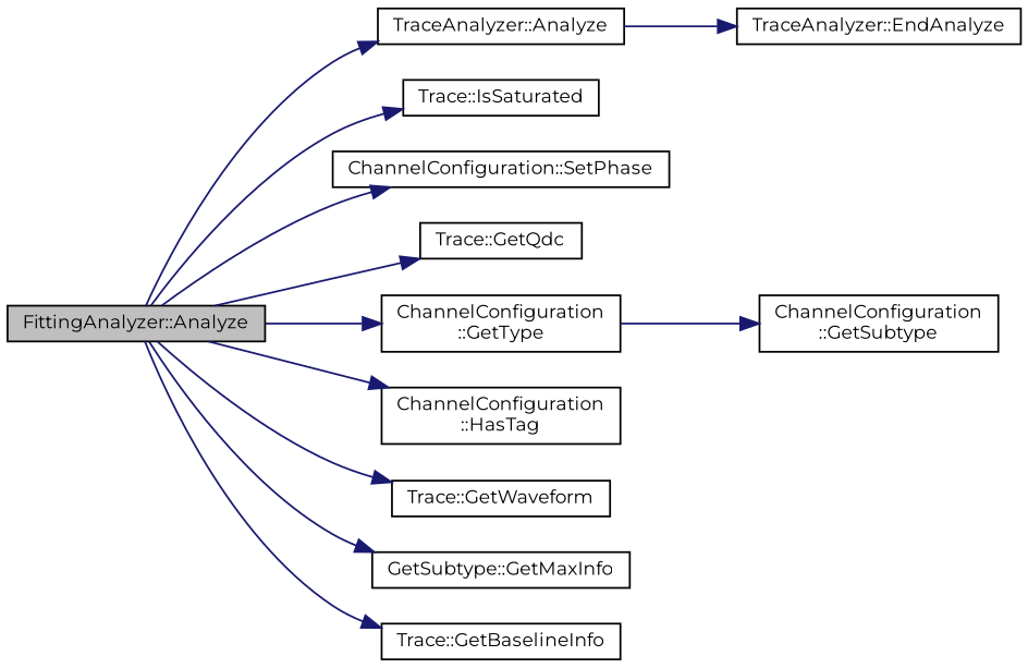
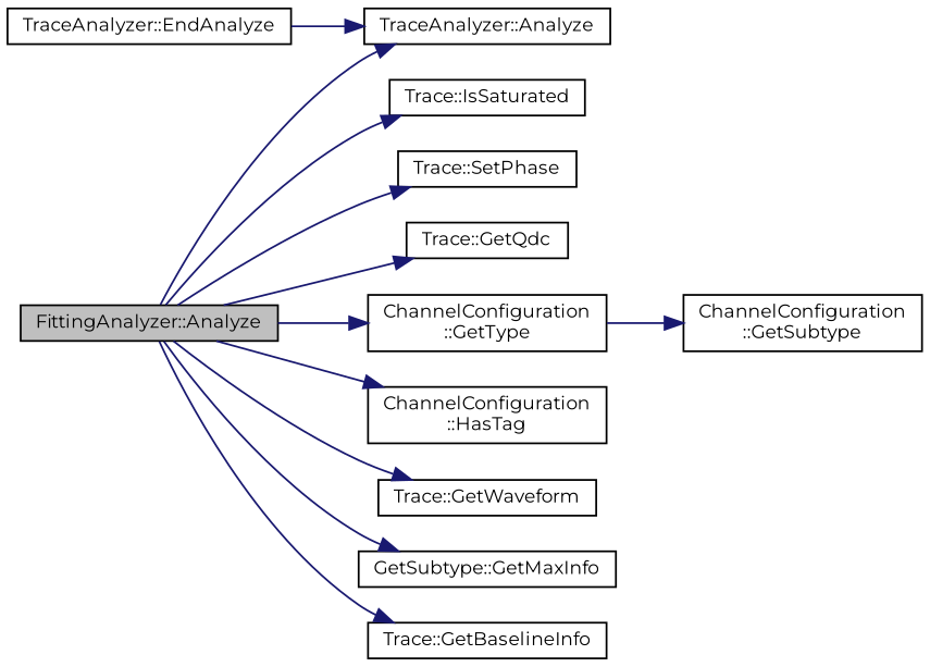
  digraph {
    fontname=Montserrat
    rankdir=LR
    node [color=black fillcolor=white fontname=Montserrat fontsize=10 shape=record style=filled]
    edge [color=midnightblue fontname=Montserrat fontsize=10 labelfontname=Helvetica labelfontsize=10 style=solid]
    n1 [fillcolor=grey75 fontcolor=black height=0.2 label="FittingAnalyzer::Analyze" width=0.4]
    n2 [height=0.2 label="TraceAnalyzer::Analyze" width=0.4]
    n3 [height=0.2 label="Trace::IsSaturated" width=0.4]
-   n4 [height=0.2 label="ChannelConfiguration::SetPhase" width=0.4]
+   n4 [height=0.2 label="Trace::SetPhase" width=0.4]
    n5 [height=0.2 label="Trace::GetQdc" width=0.4]
    n6 [height=0.2 label="ChannelConfiguration\l::GetType" width=0.4]
    n7 [height=0.2 label="ChannelConfiguration\l::HasTag" width=0.4]
    n8 [height=0.2 label="Trace::GetWaveform" width=0.4]
    n9 [height=0.2 label="GetSubtype::GetMaxInfo" width=0.4]
    n10 [height=0.2 label="Trace::GetBaselineInfo" width=0.4]
    n11 [height=0.2 label="TraceAnalyzer::EndAnalyze" width=0.4]
    n12 [height=0.2 label="ChannelConfiguration\l::GetSubtype" width=0.4]
    n1 -> n2
    n1 -> n3
    n1 -> n4
    n1 -> n5
    n1 -> n6
    n1 -> n7
    n1 -> n8
    n1 -> n9
    n1 -> n10
-   n2 -> n11
+   n11 -> n2
    n6 -> n12
  }
